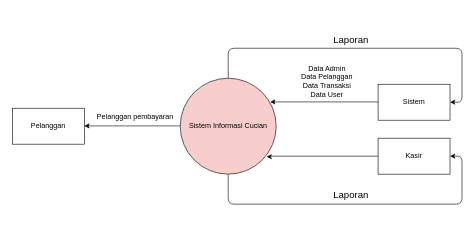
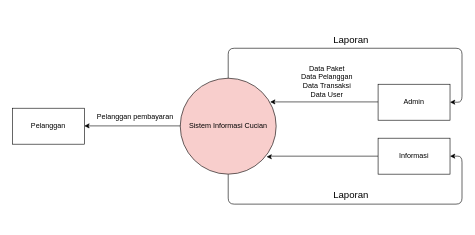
  <mxCell id="0" />
  <mxCell id="1" parent="0" />
- <mxCell id="2" value="Sistem" style="rounded=0;whiteSpace=wrap;html=1;" vertex="1" parent="1"><mxGeometry x="630" y="140" width="120" height="60" as="geometry" /></mxCell>
+ <mxCell id="2" value="Admin" style="rounded=0;whiteSpace=wrap;html=1;" vertex="1" parent="1"><mxGeometry x="630" y="140" width="120" height="60" as="geometry" /></mxCell>
  <mxCell id="3" value="" style="endArrow=classic;html=1;" edge="1" parent="1"><mxGeometry width="50" height="50" relative="1" as="geometry"><mxPoint x="630" y="169.5" as="sourcePoint" /><mxPoint x="450" y="169.5" as="targetPoint" /></mxGeometry></mxCell>
- <mxCell id="4" value="Data Admin&lt;br&gt;Data Pelanggan&lt;br&gt;Data Transaksi&lt;br&gt;Data User" style="text;html=1;strokeColor=none;fillColor=none;align=center;verticalAlign=middle;whiteSpace=wrap;rounded=0;" vertex="1" parent="1"><mxGeometry x="450" y="100" width="190" height="70" as="geometry" /></mxCell>
+ <mxCell id="4" value="Data Paket&lt;br&gt;Data Pelanggan&lt;br&gt;Data Transaksi&lt;br&gt;Data User" style="text;html=1;strokeColor=none;fillColor=none;align=center;verticalAlign=middle;whiteSpace=wrap;rounded=0;" vertex="1" parent="1"><mxGeometry x="450" y="100" width="190" height="70" as="geometry" /></mxCell>
  <mxCell id="5" value="" style="edgeStyle=orthogonalEdgeStyle;rounded=0;orthogonalLoop=1;jettySize=auto;html=1;entryX=0.9;entryY=0.819;entryDx=0;entryDy=0;entryPerimeter=0;" edge="1" parent="1" source="6" target="8"><mxGeometry relative="1" as="geometry"><mxPoint x="450" y="260" as="targetPoint" /><Array as="points"><mxPoint x="450" y="260" /><mxPoint x="450" y="261" /></Array></mxGeometry></mxCell>
- <mxCell id="6" value="Kasir" style="rounded=0;whiteSpace=wrap;html=1;" vertex="1" parent="1"><mxGeometry x="630" y="230" width="120" height="60" as="geometry" /></mxCell>
+ <mxCell id="6" value="Informasi" style="rounded=0;whiteSpace=wrap;html=1;" vertex="1" parent="1"><mxGeometry x="630" y="230" width="120" height="60" as="geometry" /></mxCell>
  <mxCell id="7" style="edgeStyle=orthogonalEdgeStyle;rounded=1;orthogonalLoop=1;jettySize=auto;html=1;exitX=0.5;exitY=1;exitDx=0;exitDy=0;fontSize=16;elbow=vertical;entryX=1;entryY=0.5;entryDx=0;entryDy=0;" edge="1" parent="1" source="8" target="6"><mxGeometry relative="1" as="geometry"><mxPoint x="800" y="230" as="targetPoint" /><Array as="points"><mxPoint x="380" y="340" /><mxPoint x="770" y="340" /><mxPoint x="770" y="260" /></Array></mxGeometry></mxCell>
  <mxCell id="8" value="Sistem Informasi Cucian" style="ellipse;whiteSpace=wrap;html=1;aspect=fixed;fillColor=#f8cecc;" vertex="1" parent="1"><mxGeometry x="300" y="130" width="160" height="160" as="geometry" /></mxCell>
  <mxCell id="9" value="" style="endArrow=classic;html=1;" edge="1" parent="1"><mxGeometry width="50" height="50" relative="1" as="geometry"><mxPoint x="300" y="209.5" as="sourcePoint" /><mxPoint x="140" y="209.5" as="targetPoint" /></mxGeometry></mxCell>
  <mxCell id="10" value="Pelanggan" style="rounded=0;whiteSpace=wrap;html=1;" vertex="1" parent="1"><mxGeometry x="20" y="180" width="120" height="60" as="geometry" /></mxCell>
  <mxCell id="11" value="Pelanggan pembayaran" style="text;html=1;strokeColor=none;fillColor=none;align=center;verticalAlign=middle;whiteSpace=wrap;rounded=0;" vertex="1" parent="1"><mxGeometry x="130" y="160" width="190" height="70" as="geometry" /></mxCell>
  <mxCell id="12" value="" style="endArrow=classic;html=1;edgeStyle=orthogonalEdgeStyle;elbow=vertical;" edge="1" parent="1" target="2"><mxGeometry width="50" height="50" relative="1" as="geometry"><mxPoint x="380" y="130" as="sourcePoint" /><mxPoint x="820" y="190" as="targetPoint" /><Array as="points"><mxPoint x="380" y="80" /><mxPoint x="770" y="80" /><mxPoint x="770" y="170" /></Array></mxGeometry></mxCell>
  <mxCell id="13" value="Laporan" style="text;html=1;strokeColor=none;fillColor=none;align=center;verticalAlign=middle;whiteSpace=wrap;rounded=0;fontSize=16;" vertex="1" parent="1"><mxGeometry x="490" y="20" width="190" height="90" as="geometry" /></mxCell>
  <mxCell id="14" value="Laporan" style="text;html=1;strokeColor=none;fillColor=none;align=center;verticalAlign=middle;whiteSpace=wrap;rounded=0;fontSize=16;" vertex="1" parent="1"><mxGeometry x="490" y="280" width="190" height="90" as="geometry" /></mxCell>
